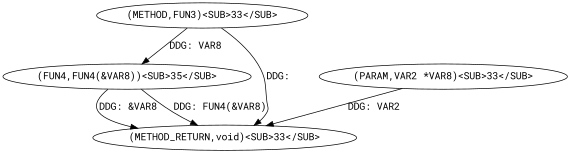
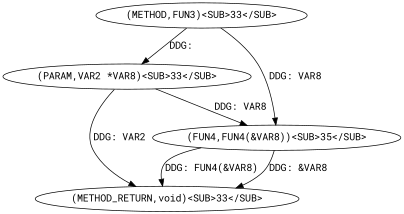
  digraph {
    fontname="Roboto Mono"
    node [fontname="Roboto Mono"]
    edge [fontname="Roboto Mono"]
    n1 [label="(METHOD,FUN3)<SUB>33</SUB>"]
    n2 [label="(PARAM,VAR2 *VAR8)<SUB>33</SUB>"]
    n3 [label="(FUN4,FUN4(&amp;VAR8))<SUB>35</SUB>"]
    n4 [label="(METHOD_RETURN,void)<SUB>33</SUB>"]
-   n1 -> n4 [label="DDG: "]
+   n1 -> n2 [label="DDG: "]
    n1 -> n3 [label="DDG: VAR8"]
+   n2 -> n3 [label="DDG: VAR8"]
    n2 -> n4 [label="DDG: VAR2"]
    n3 -> n4 [label="DDG: &amp;VAR8"]
    n3 -> n4 [label="DDG: FUN4(&amp;VAR8)"]
  }
